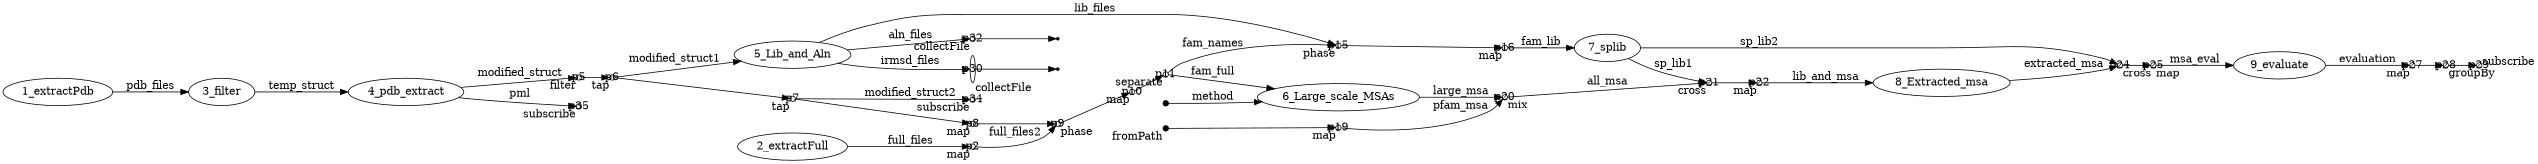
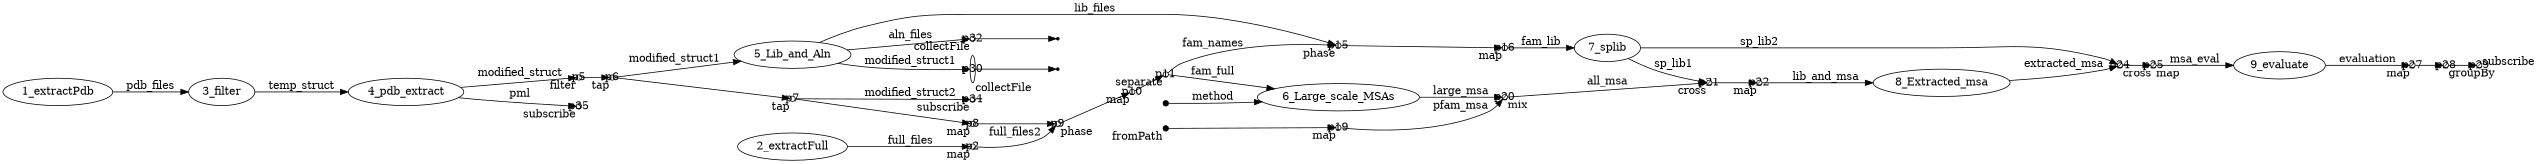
  digraph {
    fontname="DejaVu Serif"
    rankdir=LR
    node [fontname="DejaVu Serif" fixedsize=true shape=circle]
    edge [fontname="DejaVu Serif"]
    n1 [label="1_extractPdb" fixedsize="" shape=""]
    n2 [label="3_filter" fixedsize="" shape=""]
    n3 [label="4_pdb_extract" fixedsize="" shape=""]
    p5 [width=0.1 xlabel=filter]
    p35 [width=0.1 xlabel=subscribe]
    n6 [label="2_extractFull" fixedsize="" shape=""]
    p2 [width=0.1 xlabel=map]
    p9 [width=0.1 xlabel=phase]
    p10 [width=0.1 xlabel=map]
    p11 [width=0.1 xlabel=separate]
    p6 [width=0.1 xlabel=tap]
    p7 [width=0.1 xlabel=tap]
    n13 [label="5_Lib_and_Aln" fixedsize="" shape=""]
    p8 [width=0.1 xlabel=map]
    p34 [width=0.1 xlabel=subscribe]
    p15 [width=0.1 xlabel=phase]
    p32 [width=0.1 xlabel=collectFile]
    p30 [shape=ellipse width=0.1 xlabel=collectFile]
    p16 [width=0.1 xlabel=map]
    p33 [shape=point fixedsize=""]
    p31 [shape=point fixedsize=""]
    n22 [label="6_Large_scale_MSAs" fixedsize="" shape=""]
    p20 [width=0.1 xlabel=mix]
    n24 [label="7_splib" fixedsize="" shape=""]
    p21 [width=0.1 xlabel=cross]
    p13 [shape=point width=0.1]
    p22 [width=0.1 xlabel=map]
    p24 [width=0.1 xlabel=cross]
    p25 [width=0.1 xlabel=map]
    n30 [label="8_Extracted_msa" fixedsize="" shape=""]
    n31 [label="9_evaluate" fixedsize="" shape=""]
    p18 [shape=point width=0.1 xlabel=fromPath]
    p19 [width=0.1 xlabel=map]
    p27 [width=0.1 xlabel=map]
    p28 [width=0.1 xlabel=groupBy]
    p29 [width=0.1 xlabel=subscribe]
    n1 -> n2 [label=pdb_files]
    n2 -> n3 [label=temp_struct]
    n3 -> p5 [label=modified_struct]
    n3 -> p35 [label=pml]
    p5 -> p6
    n6 -> p2 [label=full_files]
    p2 -> p9 [label=full_files2]
    p9 -> p10
    p10 -> p11
    p11 -> p15 [label=fam_names]
    p11 -> n22 [label=fam_full]
    p6 -> p7
    p6 -> n13 [label=modified_struct1]
    p7 -> p8
    p7 -> p34 [label=modified_struct2]
    n13 -> p15 [label=lib_files]
    n13 -> p32 [label=aln_files]
-   n13 -> p30 [label=irmsd_files]
+   n13 -> p30 [label=modified_struct1]
    p8 -> p9
    p15 -> p16
    p32 -> p33
    p30 -> p31
    p16 -> n24 [label=fam_lib]
    n22 -> p20 [label=large_msa]
    p20 -> p21 [label=all_msa]
    n24 -> p21 [label=sp_lib1]
    n24 -> p24 [label=sp_lib2]
    p21 -> p22
    p13 -> n22 [label=method]
    p22 -> n30 [label=lib_and_msa]
    p24 -> p25
    p25 -> n31 [label=msa_eval]
    n30 -> p24 [label=extracted_msa]
    n31 -> p27 [label=evaluation]
    p18 -> p19
    p19 -> p20 [label=pfam_msa]
    p27 -> p28
    p28 -> p29
  }
